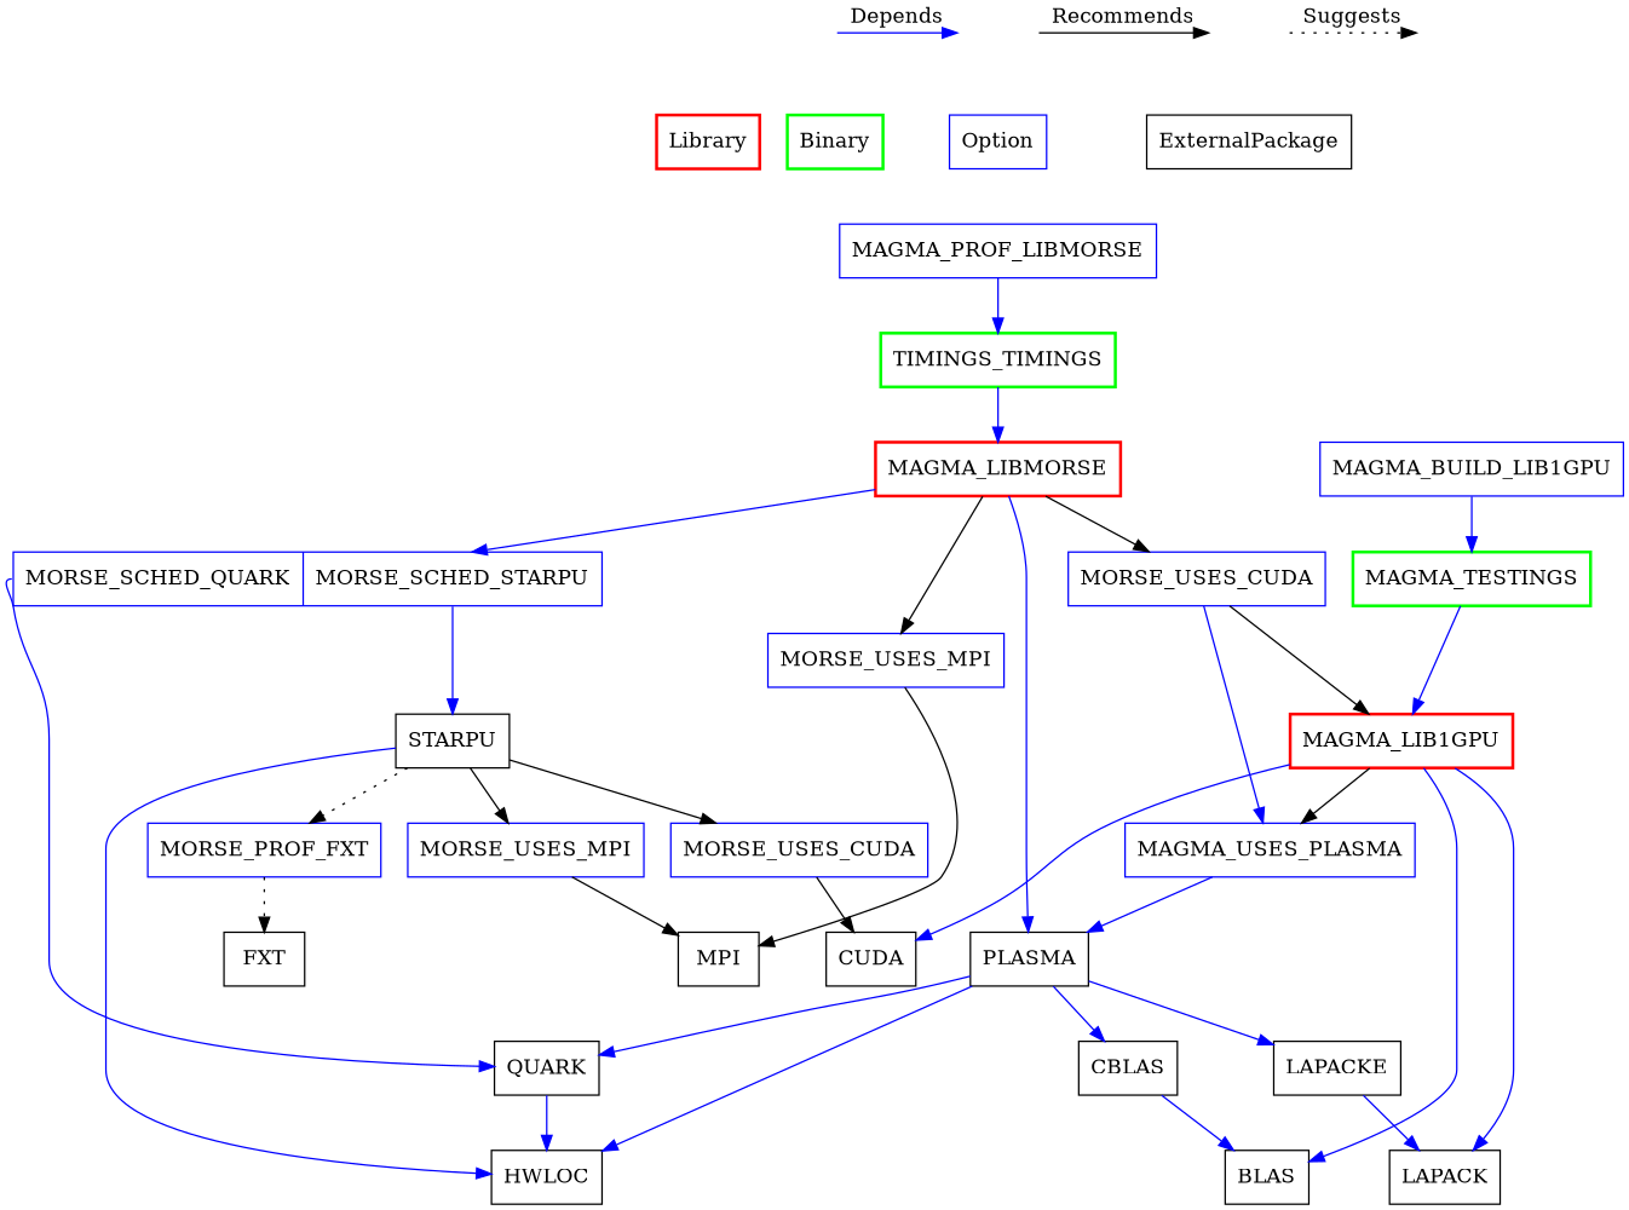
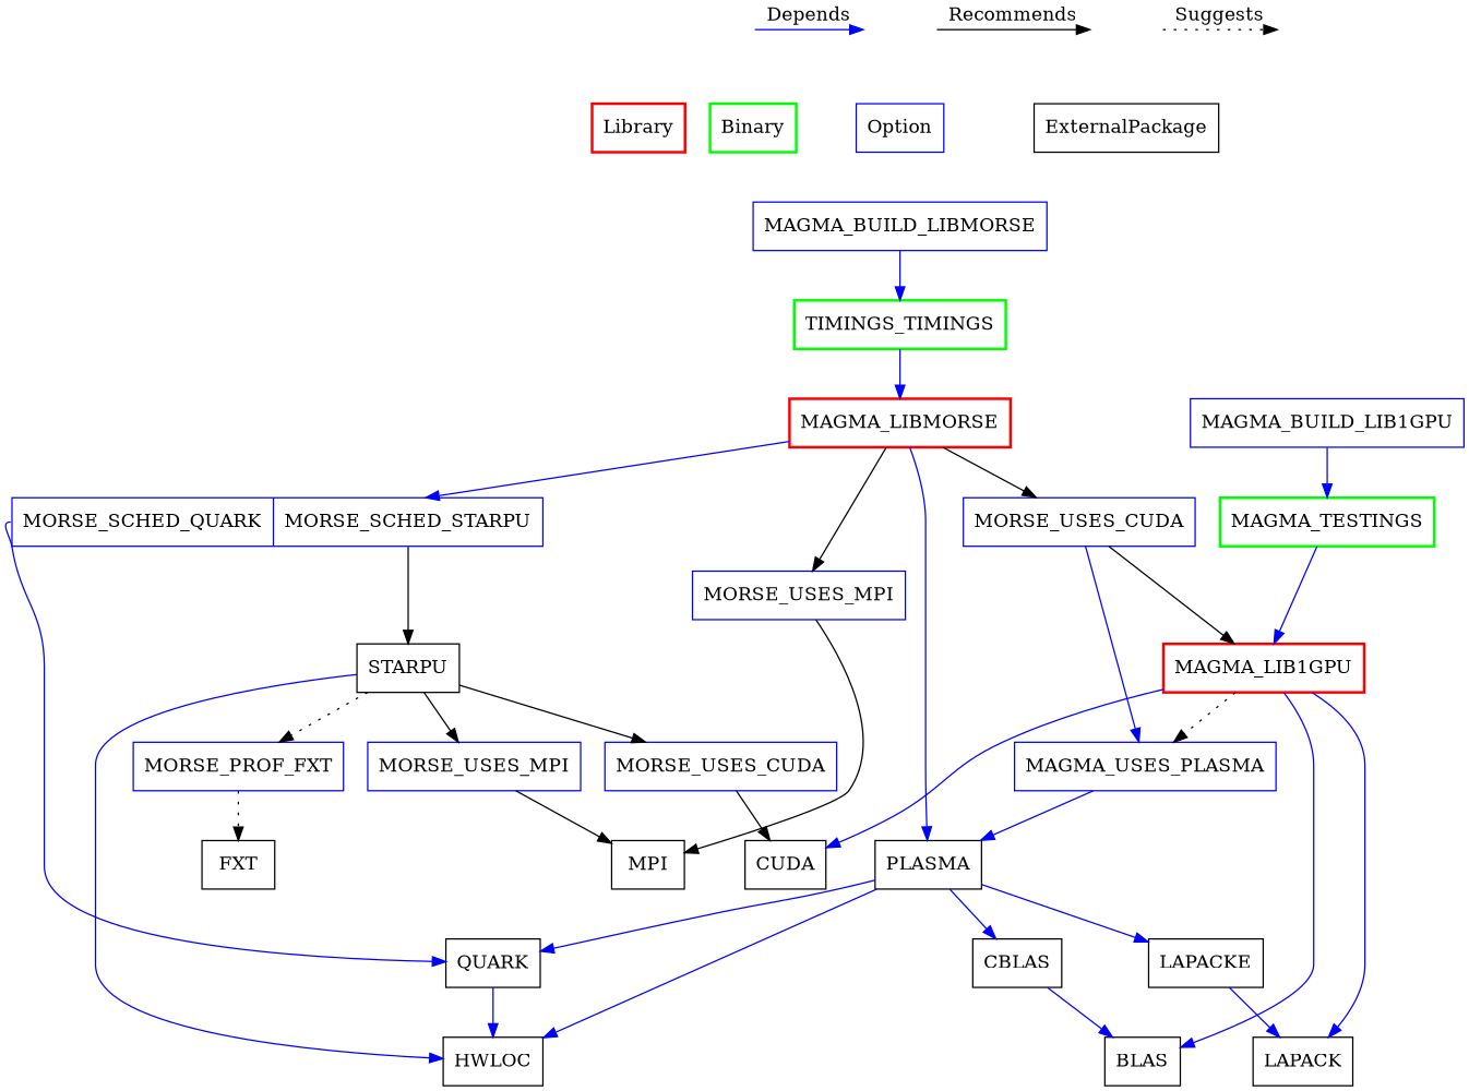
  digraph {
    node [shape=box]
    edge [color=blue]
    0 [style=invis]
    1 [style=invis]
    2 [style=invis]
    3 [style=invis]
    Library [color=red style=bold]
    Option [color=blue]
    ExternalPackage [shape=rectangle]
    Binary [color=green style=bold]
-   MAGMA_BUILD_LIBMORSE [color=blue label=MAGMA_PROF_LIBMORSE]
+   MAGMA_BUILD_LIBMORSE [color=blue]
    n10 [color=green label=TIMINGS_TIMINGS style=bold]
    MAGMA_LIBMORSE [color=red style=bold]
    MAGMA_TESTINGS [color=green style=bold]
    MAGMA_LIB1GPU [color=red style=bold]
    MAGMA_USES_PLASMA [color=blue]
    BLAS [shape=rectangle]
    LAPACK [shape=rectangle]
    CUDA [shape=rectangle]
    n18 [color=blue label=MORSE_USES_CUDA]
    n19 [color=blue label=MORSE_USES_MPI]
    n20 [color=blue label="<MORSE_SCHED_QUARK> MORSE_SCHED_QUARK | <MORSE_SCHED_STARPU> MORSE_SCHED_STARPU" shape=record]
    PLASMA [shape=rectangle]
    MPI [shape=rectangle]
    STARPU [shape=rectangle]
    QUARK [shape=rectangle]
    HWLOC [shape=rectangle]
    CBLAS [shape=rectangle]
    LAPACKE [shape=rectangle]
    MAGMA_BUILD_LIB1GPU [color=blue]
    MORSE_USES_CUDA [color=blue]
    MORSE_USES_MPI [color=blue]
    MORSE_PROF_FXT [color=blue]
    FXT [shape=rectangle]
    subgraph sub_1 {
      rank=same
      0
      1
      2
      3
    }
    subgraph sub_2 {
      rank=same
      Library
      Option
      ExternalPackage
    }
    0 -> 1 [label=Depends]
    0 -> Library [style=invis color=""]
    0 -> Binary [style=invis color=""]
    1 -> 2 [color=black label=Recommends]
    1 -> Option [style=invis color=""]
    2 -> 3 [color=black label=Suggests style=dotted]
    2 -> ExternalPackage [style=invis color=""]
    Option -> MAGMA_BUILD_LIBMORSE [style=invis color=""]
    MAGMA_BUILD_LIBMORSE -> n10
    n10 -> MAGMA_LIBMORSE
    MAGMA_LIBMORSE -> n18 [color=black]
    MAGMA_LIBMORSE -> n19 [color=black]
    MAGMA_LIBMORSE -> n20
    MAGMA_LIBMORSE -> PLASMA
    MAGMA_TESTINGS -> MAGMA_LIB1GPU
-   MAGMA_LIB1GPU -> MAGMA_USES_PLASMA [color=black style=solid]
+   MAGMA_LIB1GPU -> MAGMA_USES_PLASMA [color=black style=dotted]
    MAGMA_LIB1GPU -> BLAS
    MAGMA_LIB1GPU -> LAPACK
    MAGMA_LIB1GPU -> CUDA
    MAGMA_USES_PLASMA -> PLASMA
    n18 -> MAGMA_LIB1GPU [color=black]
    n18 -> MAGMA_USES_PLASMA
    n19 -> MPI [color=black]
-   n20 -> STARPU [tailport=MORSE_SCHED_STARPU]
+   n20 -> STARPU [color=black tailport=MORSE_SCHED_STARPU]
    n20 -> QUARK [tailport=MORSE_SCHED_QUARK]
    PLASMA -> QUARK
    PLASMA -> HWLOC
    PLASMA -> CBLAS
    PLASMA -> LAPACKE
    STARPU -> HWLOC
    STARPU -> MORSE_USES_CUDA [color=black]
    STARPU -> MORSE_USES_MPI [color=black]
    STARPU -> MORSE_PROF_FXT [color=black style=dotted]
    QUARK -> HWLOC
    CBLAS -> BLAS
    LAPACKE -> LAPACK
    MAGMA_BUILD_LIB1GPU -> MAGMA_TESTINGS
    MORSE_USES_CUDA -> CUDA [color=black]
    MORSE_USES_MPI -> MPI [color=black]
    MORSE_PROF_FXT -> FXT [color=black style=dotted]
  }
